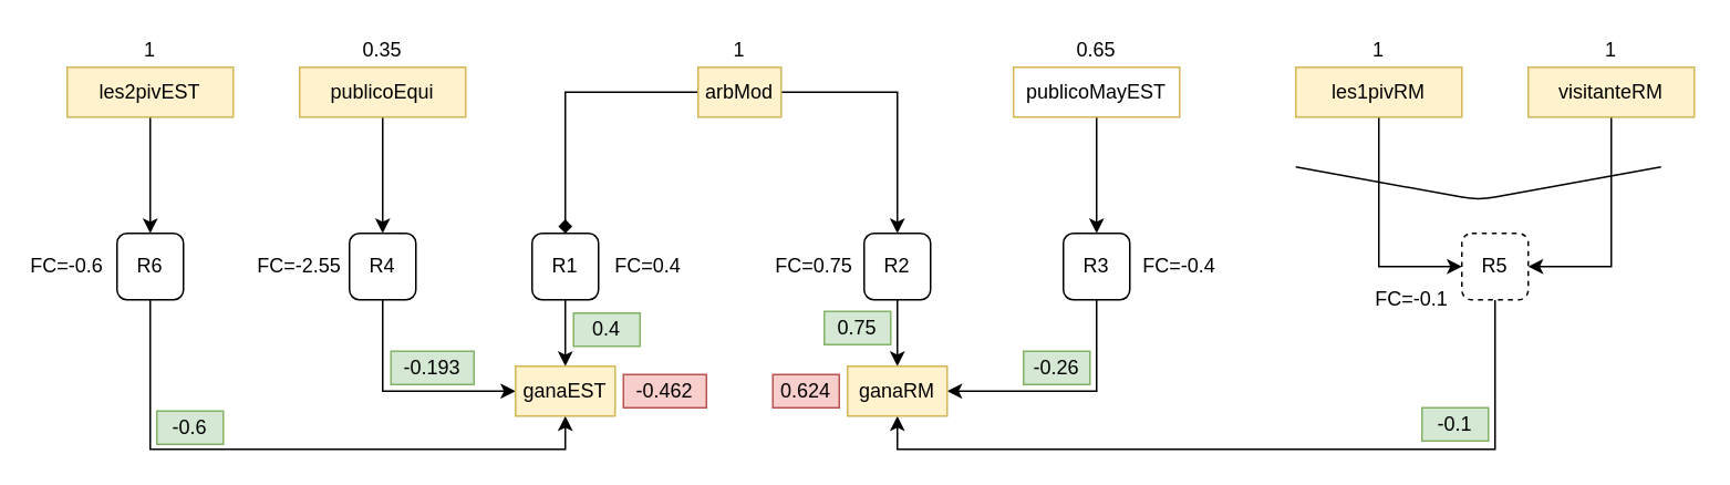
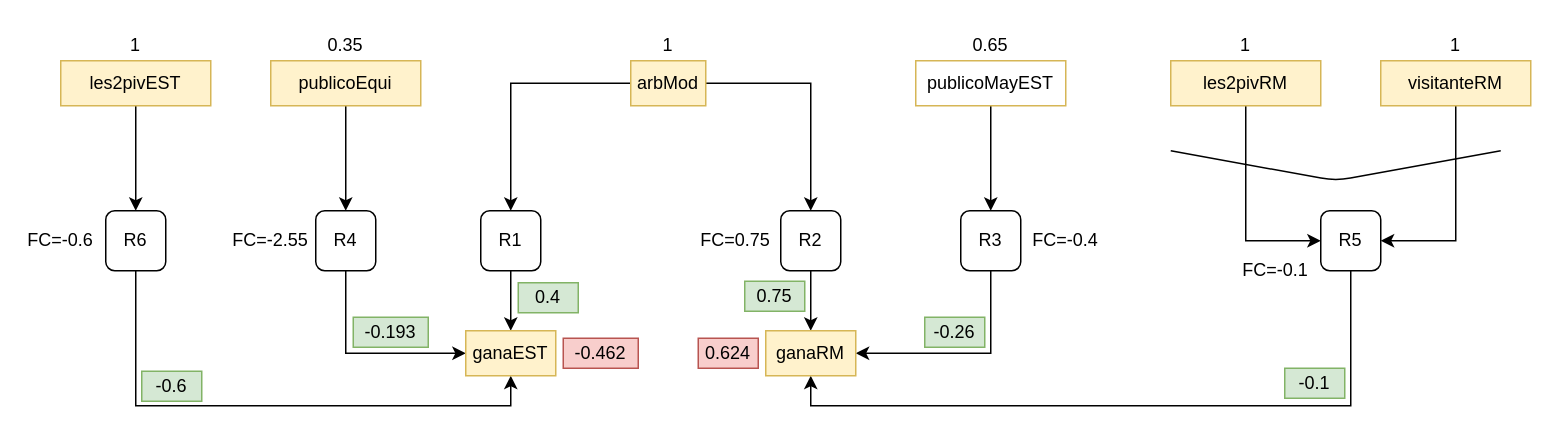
  <mxCell id="0" />
  <mxCell id="1" parent="0" />
  <mxCell id="2" style="edgeStyle=orthogonalEdgeStyle;rounded=0;orthogonalLoop=1;jettySize=auto;html=1;entryX=0.5;entryY=0;entryDx=0;entryDy=0;" parent="1" source="3" target="17" edge="1"><mxGeometry relative="1" as="geometry" /></mxCell>
  <mxCell id="3" value="R1" style="rounded=1;whiteSpace=wrap;html=1;" parent="1" vertex="1"><mxGeometry x="320" y="140" width="40" height="40" as="geometry" /></mxCell>
  <mxCell id="4" style="edgeStyle=orthogonalEdgeStyle;rounded=0;orthogonalLoop=1;jettySize=auto;html=1;entryX=0.5;entryY=1;entryDx=0;entryDy=0;" parent="1" source="5" target="18" edge="1"><mxGeometry relative="1" as="geometry"><Array as="points"><mxPoint x="900" y="270" /><mxPoint x="540" y="270" /></Array></mxGeometry></mxCell>
- <mxCell id="5" value="R5" style="rounded=1;whiteSpace=wrap;html=1;dashed=1;" parent="1" vertex="1"><mxGeometry x="880" y="140" width="40" height="40" as="geometry" /></mxCell>
+ <mxCell id="5" value="R5" style="rounded=1;whiteSpace=wrap;html=1;" parent="1" vertex="1"><mxGeometry x="880" y="140" width="40" height="40" as="geometry" /></mxCell>
  <mxCell id="6" style="edgeStyle=orthogonalEdgeStyle;rounded=0;orthogonalLoop=1;jettySize=auto;html=1;entryX=0;entryY=0.5;entryDx=0;entryDy=0;" parent="1" source="7" target="17" edge="1"><mxGeometry relative="1" as="geometry"><Array as="points"><mxPoint x="230" y="235" /></Array></mxGeometry></mxCell>
  <mxCell id="7" value="R4" style="rounded=1;whiteSpace=wrap;html=1;" parent="1" vertex="1"><mxGeometry x="210" y="140" width="40" height="40" as="geometry" /></mxCell>
  <mxCell id="8" style="edgeStyle=orthogonalEdgeStyle;rounded=0;orthogonalLoop=1;jettySize=auto;html=1;entryX=0.5;entryY=1;entryDx=0;entryDy=0;" parent="1" source="9" target="17" edge="1"><mxGeometry relative="1" as="geometry"><Array as="points"><mxPoint x="90" y="270" /><mxPoint x="340" y="270" /></Array></mxGeometry></mxCell>
  <mxCell id="9" value="R6" style="rounded=1;whiteSpace=wrap;html=1;" parent="1" vertex="1"><mxGeometry x="70" y="140" width="40" height="40" as="geometry" /></mxCell>
  <mxCell id="10" style="edgeStyle=orthogonalEdgeStyle;rounded=0;orthogonalLoop=1;jettySize=auto;html=1;" parent="1" source="11" target="18" edge="1"><mxGeometry relative="1" as="geometry" /></mxCell>
  <mxCell id="11" value="R2" style="rounded=1;whiteSpace=wrap;html=1;" parent="1" vertex="1"><mxGeometry x="520" y="140" width="40" height="40" as="geometry" /></mxCell>
  <mxCell id="12" style="edgeStyle=orthogonalEdgeStyle;rounded=0;orthogonalLoop=1;jettySize=auto;html=1;entryX=1;entryY=0.5;entryDx=0;entryDy=0;" parent="1" source="13" target="18" edge="1"><mxGeometry relative="1" as="geometry"><Array as="points"><mxPoint x="660" y="235" /></Array></mxGeometry></mxCell>
  <mxCell id="13" value="R3" style="rounded=1;whiteSpace=wrap;html=1;" parent="1" vertex="1"><mxGeometry x="640" y="140" width="40" height="40" as="geometry" /></mxCell>
- <mxCell id="14" style="edgeStyle=orthogonalEdgeStyle;rounded=0;orthogonalLoop=1;jettySize=auto;html=1;entryX=0.5;entryY=0;entryDx=0;entryDy=0;endArrow=diamond;" parent="1" source="16" target="3" edge="1"><mxGeometry relative="1" as="geometry" /></mxCell>
+ <mxCell id="14" style="edgeStyle=orthogonalEdgeStyle;rounded=0;orthogonalLoop=1;jettySize=auto;html=1;entryX=0.5;entryY=0;entryDx=0;entryDy=0;" parent="1" source="16" target="3" edge="1"><mxGeometry relative="1" as="geometry" /></mxCell>
  <mxCell id="15" style="edgeStyle=orthogonalEdgeStyle;rounded=0;orthogonalLoop=1;jettySize=auto;html=1;entryX=0.5;entryY=0;entryDx=0;entryDy=0;" parent="1" source="16" target="11" edge="1"><mxGeometry relative="1" as="geometry" /></mxCell>
  <mxCell id="16" value="arbMod" style="rounded=0;whiteSpace=wrap;html=1;fillColor=#fff2cc;strokeColor=#d6b656;" parent="1" vertex="1"><mxGeometry x="420" y="40" width="50" height="30" as="geometry" /></mxCell>
  <mxCell id="17" value="ganaEST" style="rounded=0;whiteSpace=wrap;html=1;fillColor=#fff2cc;strokeColor=#d6b656;" parent="1" vertex="1"><mxGeometry x="310" y="220" width="60" height="30" as="geometry" /></mxCell>
  <mxCell id="18" value="ganaRM" style="rounded=0;whiteSpace=wrap;html=1;fillColor=#fff2cc;strokeColor=#d6b656;" parent="1" vertex="1"><mxGeometry x="510" y="220" width="60" height="30" as="geometry" /></mxCell>
  <mxCell id="19" style="edgeStyle=orthogonalEdgeStyle;rounded=0;orthogonalLoop=1;jettySize=auto;html=1;entryX=0.5;entryY=0;entryDx=0;entryDy=0;" parent="1" source="20" target="13" edge="1"><mxGeometry relative="1" as="geometry" /></mxCell>
  <mxCell id="20" value="publicoMayEST" style="rounded=0;whiteSpace=wrap;html=1;fillColor=#ffffff;strokeColor=#d6b656;" parent="1" vertex="1"><mxGeometry x="610" y="40" width="100" height="30" as="geometry" /></mxCell>
  <mxCell id="21" style="edgeStyle=orthogonalEdgeStyle;rounded=0;orthogonalLoop=1;jettySize=auto;html=1;entryX=0.5;entryY=0;entryDx=0;entryDy=0;" parent="1" source="22" target="7" edge="1"><mxGeometry relative="1" as="geometry" /></mxCell>
  <mxCell id="22" value="publicoEqui" style="rounded=0;whiteSpace=wrap;html=1;fillColor=#fff2cc;strokeColor=#d6b656;" parent="1" vertex="1"><mxGeometry x="180" y="40" width="100" height="30" as="geometry" /></mxCell>
  <mxCell id="23" style="edgeStyle=orthogonalEdgeStyle;rounded=0;orthogonalLoop=1;jettySize=auto;html=1;entryX=0;entryY=0.5;entryDx=0;entryDy=0;" parent="1" source="24" target="5" edge="1"><mxGeometry relative="1" as="geometry" /></mxCell>
- <mxCell id="24" value="les1pivRM" style="rounded=0;whiteSpace=wrap;html=1;fillColor=#fff2cc;strokeColor=#d6b656;" parent="1" vertex="1"><mxGeometry x="780" y="40" width="100" height="30" as="geometry" /></mxCell>
+ <mxCell id="24" value="les2pivRM" style="rounded=0;whiteSpace=wrap;html=1;fillColor=#fff2cc;strokeColor=#d6b656;" parent="1" vertex="1"><mxGeometry x="780" y="40" width="100" height="30" as="geometry" /></mxCell>
  <mxCell id="25" style="edgeStyle=orthogonalEdgeStyle;rounded=0;orthogonalLoop=1;jettySize=auto;html=1;entryX=1;entryY=0.5;entryDx=0;entryDy=0;" parent="1" source="26" target="5" edge="1"><mxGeometry relative="1" as="geometry" /></mxCell>
  <mxCell id="26" value="visitanteRM" style="rounded=0;whiteSpace=wrap;html=1;fillColor=#fff2cc;strokeColor=#d6b656;" parent="1" vertex="1"><mxGeometry x="920" y="40" width="100" height="30" as="geometry" /></mxCell>
  <mxCell id="27" style="edgeStyle=orthogonalEdgeStyle;rounded=0;orthogonalLoop=1;jettySize=auto;html=1;entryX=0.5;entryY=0;entryDx=0;entryDy=0;" parent="1" source="28" target="9" edge="1"><mxGeometry relative="1" as="geometry" /></mxCell>
  <mxCell id="28" value="les2pivEST" style="rounded=0;whiteSpace=wrap;html=1;fillColor=#fff2cc;strokeColor=#d6b656;" parent="1" vertex="1"><mxGeometry x="40" y="40" width="100" height="30" as="geometry" /></mxCell>
- <mxCell id="29" value="FC=0.4" style="text;html=1;strokeColor=none;fillColor=none;align=center;verticalAlign=middle;whiteSpace=wrap;rounded=0;" parent="1" vertex="1"><mxGeometry x="370" y="150" width="40" height="20" as="geometry" /></mxCell>
  <mxCell id="30" value="FC=0.75" style="text;html=1;strokeColor=none;fillColor=none;align=center;verticalAlign=middle;whiteSpace=wrap;rounded=0;" parent="1" vertex="1"><mxGeometry x="470" y="150" width="40" height="20" as="geometry" /></mxCell>
  <mxCell id="31" value="FC=-0.4" style="text;html=1;strokeColor=none;fillColor=none;align=center;verticalAlign=middle;whiteSpace=wrap;rounded=0;" parent="1" vertex="1"><mxGeometry x="690" y="150" width="40" height="20" as="geometry" /></mxCell>
  <mxCell id="32" value="FC=-2.55" style="text;html=1;strokeColor=none;fillColor=none;align=center;verticalAlign=middle;whiteSpace=wrap;rounded=0;" parent="1" vertex="1"><mxGeometry x="160" y="150" width="40" height="20" as="geometry" /></mxCell>
  <mxCell id="33" value="FC=-0.1" style="text;html=1;strokeColor=none;fillColor=none;align=center;verticalAlign=middle;whiteSpace=wrap;rounded=0;" parent="1" vertex="1"><mxGeometry x="830" y="170" width="40" height="20" as="geometry" /></mxCell>
  <mxCell id="34" value="FC=-0.6" style="text;html=1;strokeColor=none;fillColor=none;align=center;verticalAlign=middle;whiteSpace=wrap;rounded=0;" parent="1" vertex="1"><mxGeometry x="20" y="150" width="40" height="20" as="geometry" /></mxCell>
  <mxCell id="35" value="0.65" style="text;html=1;strokeColor=none;fillColor=none;align=center;verticalAlign=middle;whiteSpace=wrap;rounded=0;" parent="1" vertex="1"><mxGeometry x="640" y="20" width="40" height="20" as="geometry" /></mxCell>
  <mxCell id="36" value="0.35" style="text;html=1;strokeColor=none;fillColor=none;align=center;verticalAlign=middle;whiteSpace=wrap;rounded=0;" parent="1" vertex="1"><mxGeometry x="210" y="20" width="40" height="20" as="geometry" /></mxCell>
  <mxCell id="37" value="1" style="text;html=1;strokeColor=none;fillColor=none;align=center;verticalAlign=middle;whiteSpace=wrap;rounded=0;" parent="1" vertex="1"><mxGeometry x="70" y="20" width="40" height="20" as="geometry" /></mxCell>
  <mxCell id="38" value="1" style="text;html=1;strokeColor=none;fillColor=none;align=center;verticalAlign=middle;whiteSpace=wrap;rounded=0;" parent="1" vertex="1"><mxGeometry x="810" y="20" width="40" height="20" as="geometry" /></mxCell>
  <mxCell id="39" value="1" style="text;html=1;strokeColor=none;fillColor=none;align=center;verticalAlign=middle;whiteSpace=wrap;rounded=0;" parent="1" vertex="1"><mxGeometry x="950" y="20" width="40" height="20" as="geometry" /></mxCell>
  <mxCell id="40" value="1" style="text;html=1;strokeColor=none;fillColor=none;align=center;verticalAlign=middle;whiteSpace=wrap;rounded=0;" parent="1" vertex="1"><mxGeometry x="425" y="20" width="40" height="20" as="geometry" /></mxCell>
  <mxCell id="41" value="0.4" style="text;html=1;strokeColor=#82b366;fillColor=#d5e8d4;align=center;verticalAlign=middle;whiteSpace=wrap;rounded=0;" parent="1" vertex="1"><mxGeometry x="345" y="188" width="40" height="20" as="geometry" /></mxCell>
  <mxCell id="42" value="0.75" style="text;html=1;strokeColor=#82b366;fillColor=#d5e8d4;align=center;verticalAlign=middle;whiteSpace=wrap;rounded=0;" parent="1" vertex="1"><mxGeometry x="496" y="187" width="40" height="20" as="geometry" /></mxCell>
  <mxCell id="43" value="-0.26" style="text;html=1;strokeColor=#82b366;fillColor=#d5e8d4;align=center;verticalAlign=middle;whiteSpace=wrap;rounded=0;" parent="1" vertex="1"><mxGeometry x="616" y="211" width="40" height="20" as="geometry" /></mxCell>
  <mxCell id="44" value="" style="endArrow=none;html=1;" parent="1" edge="1"><mxGeometry width="50" height="50" relative="1" as="geometry"><mxPoint x="780" y="100" as="sourcePoint" /><mxPoint x="1000" y="100" as="targetPoint" /><Array as="points"><mxPoint x="890" y="120" /></Array></mxGeometry></mxCell>
  <mxCell id="45" value="-0.1" style="text;html=1;strokeColor=#82b366;fillColor=#d5e8d4;align=center;verticalAlign=middle;whiteSpace=wrap;rounded=0;" parent="1" vertex="1"><mxGeometry x="856" y="245" width="40" height="20" as="geometry" /></mxCell>
  <mxCell id="46" value="-0.193" style="text;html=1;strokeColor=#82b366;fillColor=#d5e8d4;align=center;verticalAlign=middle;whiteSpace=wrap;rounded=0;" parent="1" vertex="1"><mxGeometry x="235" y="211" width="50" height="20" as="geometry" /></mxCell>
  <mxCell id="47" value="-0.6" style="text;html=1;strokeColor=#82b366;fillColor=#d5e8d4;align=center;verticalAlign=middle;whiteSpace=wrap;rounded=0;" parent="1" vertex="1"><mxGeometry x="94" y="247" width="40" height="20" as="geometry" /></mxCell>
  <mxCell id="48" value="0.624" style="text;html=1;strokeColor=#b85450;fillColor=#f8cecc;align=center;verticalAlign=middle;whiteSpace=wrap;rounded=0;" parent="1" vertex="1"><mxGeometry x="465" y="225" width="40" height="20" as="geometry" /></mxCell>
  <mxCell id="49" value="-0.462" style="text;html=1;strokeColor=#b85450;fillColor=#f8cecc;align=center;verticalAlign=middle;whiteSpace=wrap;rounded=0;" parent="1" vertex="1"><mxGeometry x="375" y="225" width="50" height="20" as="geometry" /></mxCell>
